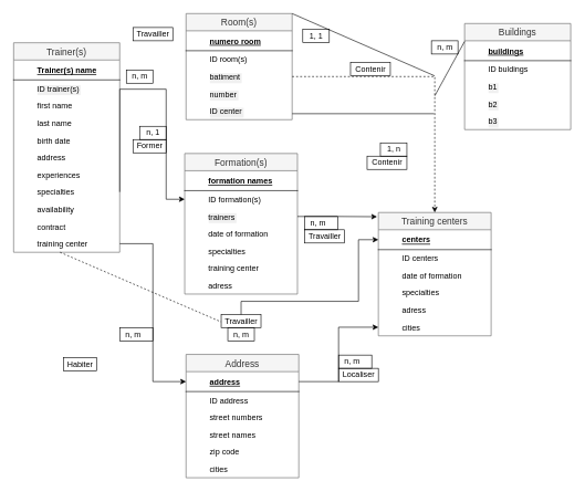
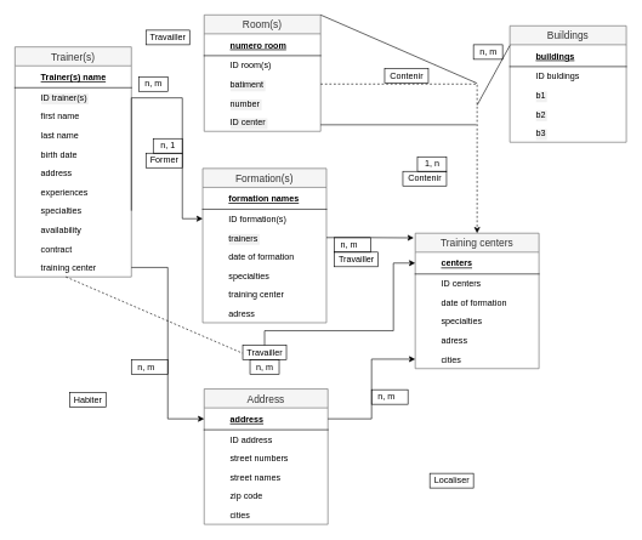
  <mxCell id="0" />
  <mxCell id="1" parent="0" />
  <mxCell id="2" value="" style="group" vertex="1" connectable="0" parent="1"><mxGeometry x="20" width="840" height="700" as="geometry" y="20" /></mxCell>
  <mxCell id="3" value="" style="group" vertex="1" connectable="0" parent="2"><mxGeometry width="840" height="700" as="geometry" /></mxCell>
  <mxCell id="4" value="Trainer(s)" style="swimlane;fontStyle=0;childLayout=stackLayout;horizontal=1;startSize=26;fillColor=#f5f5f5;horizontalStack=0;resizeParent=1;resizeParentMax=0;resizeLast=0;collapsible=1;marginBottom=0;swimlaneFillColor=#ffffff;align=center;fontSize=14;strokeColor=#666666;fontColor=#333333;" vertex="1" parent="3"><mxGeometry y="44" width="160" height="316" as="geometry"><mxRectangle x="-790" width="90" height="26" as="alternateBounds" /></mxGeometry></mxCell>
  <mxCell id="5" value="Trainer(s) name" style="shape=partialRectangle;top=0;left=0;right=0;bottom=1;align=left;verticalAlign=middle;fillColor=none;spacingLeft=34;spacingRight=4;overflow=hidden;rotatable=0;points=[[0,0.5],[1,0.5]];portConstraint=eastwest;dropTarget=0;fontStyle=5;fontSize=12;" vertex="1" parent="4"><mxGeometry y="26" width="160" height="30" as="geometry" /></mxCell>
  <mxCell id="6" value="ID trainer(s)" style="shape=partialRectangle;top=0;left=0;right=0;bottom=0;align=left;verticalAlign=top;fillColor=none;spacingLeft=34;spacingRight=4;overflow=hidden;rotatable=0;points=[[0,0.5],[1,0.5]];portConstraint=eastwest;dropTarget=0;fontSize=12;labelBackgroundColor=#F0F0F0;fontColor=#000000;" vertex="1" parent="4"><mxGeometry y="56" width="160" height="26" as="geometry" /></mxCell>
  <mxCell id="7" value="first name" style="shape=partialRectangle;top=0;left=0;right=0;bottom=0;align=left;verticalAlign=top;fillColor=none;spacingLeft=34;spacingRight=4;overflow=hidden;rotatable=0;points=[[0,0.5],[1,0.5]];portConstraint=eastwest;dropTarget=0;fontSize=12;" vertex="1" parent="4"><mxGeometry y="82" width="160" height="26" as="geometry" /></mxCell>
  <mxCell id="8" value="last name" style="shape=partialRectangle;top=0;left=0;right=0;bottom=0;align=left;verticalAlign=top;fillColor=none;spacingLeft=34;spacingRight=4;overflow=hidden;rotatable=0;points=[[0,0.5],[1,0.5]];portConstraint=eastwest;dropTarget=0;fontSize=12;" vertex="1" parent="4"><mxGeometry y="108" width="160" height="26" as="geometry" /></mxCell>
  <mxCell id="9" value="birth date" style="shape=partialRectangle;top=0;left=0;right=0;bottom=0;align=left;verticalAlign=top;fillColor=none;spacingLeft=34;spacingRight=4;overflow=hidden;rotatable=0;points=[[0,0.5],[1,0.5]];portConstraint=eastwest;dropTarget=0;fontSize=12;" vertex="1" parent="4"><mxGeometry y="134" width="160" height="26" as="geometry" /></mxCell>
  <mxCell id="10" value="address" style="shape=partialRectangle;top=0;left=0;right=0;bottom=0;align=left;verticalAlign=top;fillColor=none;spacingLeft=34;spacingRight=4;overflow=hidden;rotatable=0;points=[[0,0.5],[1,0.5]];portConstraint=eastwest;dropTarget=0;fontSize=12;" vertex="1" parent="4"><mxGeometry y="160" width="160" height="26" as="geometry" /></mxCell>
  <mxCell id="11" value="experiences" style="shape=partialRectangle;top=0;left=0;right=0;bottom=0;align=left;verticalAlign=top;fillColor=none;spacingLeft=34;spacingRight=4;overflow=hidden;rotatable=0;points=[[0,0.5],[1,0.5]];portConstraint=eastwest;dropTarget=0;fontSize=12;" vertex="1" parent="4"><mxGeometry y="186" width="160" height="26" as="geometry" /></mxCell>
  <mxCell id="12" value="specialties" style="shape=partialRectangle;top=0;left=0;right=0;bottom=0;align=left;verticalAlign=top;fillColor=none;spacingLeft=34;spacingRight=4;overflow=hidden;rotatable=0;points=[[0,0.5],[1,0.5]];portConstraint=eastwest;dropTarget=0;fontSize=12;" vertex="1" parent="4"><mxGeometry y="212" width="160" height="26" as="geometry" /></mxCell>
  <mxCell id="13" value="availability" style="shape=partialRectangle;top=0;left=0;right=0;bottom=0;align=left;verticalAlign=top;fillColor=none;spacingLeft=34;spacingRight=4;overflow=hidden;rotatable=0;points=[[0,0.5],[1,0.5]];portConstraint=eastwest;dropTarget=0;fontSize=12;" vertex="1" parent="4"><mxGeometry y="238" width="160" height="26" as="geometry" /></mxCell>
  <mxCell id="14" value="contract" style="shape=partialRectangle;top=0;left=0;right=0;bottom=0;align=left;verticalAlign=top;fillColor=none;spacingLeft=34;spacingRight=4;overflow=hidden;rotatable=0;points=[[0,0.5],[1,0.5]];portConstraint=eastwest;dropTarget=0;fontSize=12;" vertex="1" parent="4"><mxGeometry y="264" width="160" height="26" as="geometry" /></mxCell>
  <mxCell id="15" value="training center" style="shape=partialRectangle;top=0;left=0;right=0;bottom=0;align=left;verticalAlign=top;fillColor=none;spacingLeft=34;spacingRight=4;overflow=hidden;rotatable=0;points=[[0,0.5],[1,0.5]];portConstraint=eastwest;dropTarget=0;fontSize=12;" vertex="1" parent="4"><mxGeometry y="290" width="160" height="26" as="geometry" /></mxCell>
  <mxCell id="16" value="Training centers" style="swimlane;fontStyle=0;childLayout=stackLayout;horizontal=1;startSize=26;fillColor=#f5f5f5;horizontalStack=0;resizeParent=1;resizeParentMax=0;resizeLast=0;collapsible=1;marginBottom=0;swimlaneFillColor=#ffffff;align=center;fontSize=14;strokeColor=#666666;fontColor=#333333;" vertex="1" parent="3"><mxGeometry x="550" y="300" width="170" height="186" as="geometry"><mxRectangle x="-590" width="90" height="26" as="alternateBounds" /></mxGeometry></mxCell>
  <mxCell id="17" value="centers" style="shape=partialRectangle;top=0;left=0;right=0;bottom=1;align=left;verticalAlign=middle;fillColor=none;spacingLeft=34;spacingRight=4;overflow=hidden;rotatable=0;points=[[0,0.5],[1,0.5]];portConstraint=eastwest;dropTarget=0;fontStyle=5;fontSize=12;" vertex="1" parent="16"><mxGeometry y="26" width="170" height="30" as="geometry" /></mxCell>
  <mxCell id="18" value="ID centers" style="shape=partialRectangle;top=0;left=0;right=0;bottom=0;align=left;verticalAlign=top;fillColor=none;spacingLeft=34;spacingRight=4;overflow=hidden;rotatable=0;points=[[0,0.5],[1,0.5]];portConstraint=eastwest;dropTarget=0;fontSize=12;" vertex="1" parent="16"><mxGeometry y="56" width="170" height="26" as="geometry" /></mxCell>
  <mxCell id="19" value="date of formation" style="shape=partialRectangle;top=0;left=0;right=0;bottom=0;align=left;verticalAlign=top;fillColor=none;spacingLeft=34;spacingRight=4;overflow=hidden;rotatable=0;points=[[0,0.5],[1,0.5]];portConstraint=eastwest;dropTarget=0;fontSize=12;" vertex="1" parent="16"><mxGeometry y="82" width="170" height="26" as="geometry" /></mxCell>
  <mxCell id="20" value="specialties" style="shape=partialRectangle;top=0;left=0;right=0;bottom=0;align=left;verticalAlign=top;fillColor=none;spacingLeft=34;spacingRight=4;overflow=hidden;rotatable=0;points=[[0,0.5],[1,0.5]];portConstraint=eastwest;dropTarget=0;fontSize=12;" vertex="1" parent="16"><mxGeometry y="108" width="170" height="26" as="geometry" /></mxCell>
  <mxCell id="21" value="adress" style="shape=partialRectangle;top=0;left=0;right=0;bottom=0;align=left;verticalAlign=top;fillColor=none;spacingLeft=34;spacingRight=4;overflow=hidden;rotatable=0;points=[[0,0.5],[1,0.5]];portConstraint=eastwest;dropTarget=0;fontSize=12;strokeWidth=1;" vertex="1" parent="16"><mxGeometry y="134" width="170" height="26" as="geometry" /></mxCell>
  <mxCell id="22" value="cities" style="shape=partialRectangle;top=0;left=0;right=0;bottom=0;align=left;verticalAlign=top;fillColor=none;spacingLeft=34;spacingRight=4;overflow=hidden;rotatable=0;points=[[0,0.5],[1,0.5]];portConstraint=eastwest;dropTarget=0;fontSize=12;strokeWidth=1;" vertex="1" parent="16"><mxGeometry y="160" width="170" height="26" as="geometry" /></mxCell>
  <mxCell id="23" value="Room(s)" style="swimlane;fontStyle=0;childLayout=stackLayout;horizontal=1;startSize=26;fillColor=#f5f5f5;horizontalStack=0;resizeParent=1;resizeParentMax=0;resizeLast=0;collapsible=1;marginBottom=0;swimlaneFillColor=#ffffff;align=center;fontSize=14;strokeColor=#666666;fontColor=#333333;" vertex="1" parent="3"><mxGeometry x="260" width="160" height="160" as="geometry"><mxRectangle x="-30" width="90" height="26" as="alternateBounds" /></mxGeometry></mxCell>
  <mxCell id="24" value="numero room" style="shape=partialRectangle;top=0;left=0;right=0;bottom=1;align=left;verticalAlign=middle;fillColor=none;spacingLeft=34;spacingRight=4;overflow=hidden;rotatable=0;points=[[0,0.5],[1,0.5]];portConstraint=eastwest;dropTarget=0;fontStyle=5;fontSize=12;" vertex="1" parent="23"><mxGeometry y="26" width="160" height="30" as="geometry" /></mxCell>
  <mxCell id="25" value="ID room(s)" style="shape=partialRectangle;top=0;left=0;right=0;bottom=0;align=left;verticalAlign=top;fillColor=none;spacingLeft=34;spacingRight=4;overflow=hidden;rotatable=0;points=[[0,0.5],[1,0.5]];portConstraint=eastwest;dropTarget=0;fontSize=12;" vertex="1" parent="23"><mxGeometry y="56" width="160" height="26" as="geometry" /></mxCell>
  <mxCell id="26" value="batiment" style="shape=partialRectangle;top=0;left=0;right=0;bottom=0;align=left;verticalAlign=top;fillColor=none;spacingLeft=34;spacingRight=4;overflow=hidden;rotatable=0;points=[[0,0.5],[1,0.5]];portConstraint=eastwest;dropTarget=0;fontSize=12;labelBackgroundColor=#F0F0F0;fontColor=#000000;" vertex="1" parent="23"><mxGeometry y="82" width="160" height="26" as="geometry" /></mxCell>
  <mxCell id="27" value="number" style="shape=partialRectangle;top=0;left=0;right=0;bottom=0;align=left;verticalAlign=top;fillColor=none;spacingLeft=34;spacingRight=4;overflow=hidden;rotatable=0;points=[[0,0.5],[1,0.5]];portConstraint=eastwest;dropTarget=0;fontSize=12;labelBackgroundColor=#F0F0F0;fontColor=#000000;" vertex="1" parent="23"><mxGeometry y="108" width="160" height="26" as="geometry" /></mxCell>
  <mxCell id="28" value="ID center" style="shape=partialRectangle;top=0;left=0;right=0;bottom=0;align=left;verticalAlign=top;fillColor=none;spacingLeft=34;spacingRight=4;overflow=hidden;rotatable=0;points=[[0,0.5],[1,0.5]];portConstraint=eastwest;dropTarget=0;fontSize=12;labelBackgroundColor=#F0F0F0;fontColor=#000000;" vertex="1" parent="23"><mxGeometry y="134" width="160" height="26" as="geometry" /></mxCell>
  <mxCell id="29" value="Formation(s)" style="swimlane;fontStyle=0;childLayout=stackLayout;horizontal=1;startSize=26;fillColor=#f5f5f5;horizontalStack=0;resizeParent=1;resizeParentMax=0;resizeLast=0;collapsible=1;marginBottom=0;swimlaneFillColor=#ffffff;align=center;fontSize=14;strokeColor=#666666;fontColor=#333333;" vertex="1" parent="3"><mxGeometry x="258" y="211" width="170" height="212" as="geometry"><mxRectangle x="-590" width="90" height="26" as="alternateBounds" /></mxGeometry></mxCell>
  <mxCell id="30" value="formation names" style="shape=partialRectangle;top=0;left=0;right=0;bottom=1;align=left;verticalAlign=middle;fillColor=none;spacingLeft=34;spacingRight=4;overflow=hidden;rotatable=0;points=[[0,0.5],[1,0.5]];portConstraint=eastwest;dropTarget=0;fontStyle=5;fontSize=12;" vertex="1" parent="29"><mxGeometry y="26" width="170" height="30" as="geometry" /></mxCell>
  <mxCell id="31" value="ID formation(s)" style="shape=partialRectangle;top=0;left=0;right=0;bottom=0;align=left;verticalAlign=top;fillColor=none;spacingLeft=34;spacingRight=4;overflow=hidden;rotatable=0;points=[[0,0.5],[1,0.5]];portConstraint=eastwest;dropTarget=0;fontSize=12;" vertex="1" parent="29"><mxGeometry y="56" width="170" height="26" as="geometry" /></mxCell>
  <mxCell id="32" value="trainers" style="shape=partialRectangle;top=0;left=0;right=0;bottom=0;align=left;verticalAlign=top;fillColor=none;spacingLeft=34;spacingRight=4;overflow=hidden;rotatable=0;points=[[0,0.5],[1,0.5]];portConstraint=eastwest;dropTarget=0;fontSize=12;labelBackgroundColor=#F0F0F0;fontColor=#000000;" vertex="1" parent="29"><mxGeometry y="82" width="170" height="26" as="geometry" /></mxCell>
  <mxCell id="33" value="date of formation" style="shape=partialRectangle;top=0;left=0;right=0;bottom=0;align=left;verticalAlign=top;fillColor=none;spacingLeft=34;spacingRight=4;overflow=hidden;rotatable=0;points=[[0,0.5],[1,0.5]];portConstraint=eastwest;dropTarget=0;fontSize=12;" vertex="1" parent="29"><mxGeometry y="108" width="170" height="26" as="geometry" /></mxCell>
  <mxCell id="34" value="specialties" style="shape=partialRectangle;top=0;left=0;right=0;bottom=0;align=left;verticalAlign=top;fillColor=none;spacingLeft=34;spacingRight=4;overflow=hidden;rotatable=0;points=[[0,0.5],[1,0.5]];portConstraint=eastwest;dropTarget=0;fontSize=12;" vertex="1" parent="29"><mxGeometry y="134" width="170" height="26" as="geometry" /></mxCell>
  <mxCell id="35" value="training center" style="shape=partialRectangle;top=0;left=0;right=0;bottom=0;align=left;verticalAlign=top;fillColor=none;spacingLeft=34;spacingRight=4;overflow=hidden;rotatable=0;points=[[0,0.5],[1,0.5]];portConstraint=eastwest;dropTarget=0;fontSize=12;strokeWidth=1;" vertex="1" parent="29"><mxGeometry y="160" width="170" height="26" as="geometry" /></mxCell>
  <mxCell id="36" value="adress" style="shape=partialRectangle;top=0;left=0;right=0;bottom=0;align=left;verticalAlign=top;fillColor=none;spacingLeft=34;spacingRight=4;overflow=hidden;rotatable=0;points=[[0,0.5],[1,0.5]];portConstraint=eastwest;dropTarget=0;fontSize=12;strokeWidth=1;" vertex="1" parent="29"><mxGeometry y="186" width="170" height="26" as="geometry" /></mxCell>
  <mxCell id="37" style="edgeStyle=orthogonalEdgeStyle;rounded=0;orthogonalLoop=1;jettySize=auto;html=1;exitX=1;exitY=0.5;exitDx=0;exitDy=0;entryX=-0.012;entryY=0.034;entryDx=0;entryDy=0;entryPerimeter=0;" edge="1" parent="3" source="32" target="16"><mxGeometry relative="1" as="geometry" /></mxCell>
  <mxCell id="38" value="&lt;font color=&quot;#000000&quot;&gt;n, m&lt;/font&gt;m" style="text;html=1;align=center;verticalAlign=middle;resizable=0;points=[];autosize=1;fontColor=#FFFFFF;strokeColor=#000000;" vertex="1" parent="3"><mxGeometry x="439" y="306" width="50" height="20" as="geometry" /></mxCell>
  <mxCell id="39" style="edgeStyle=orthogonalEdgeStyle;rounded=0;orthogonalLoop=1;jettySize=auto;html=1;exitX=1;exitY=0.5;exitDx=0;exitDy=0;entryX=0.5;entryY=0;entryDx=0;entryDy=0;fontColor=#FFFFFF;dashed=1;" edge="1" parent="3" source="26" target="16"><mxGeometry relative="1" as="geometry" /></mxCell>
  <mxCell id="40" value="" style="endArrow=none;html=1;fontColor=#FFFFFF;" edge="1" parent="3"><mxGeometry width="50" height="50" relative="1" as="geometry"><mxPoint x="420" y="151" as="sourcePoint" /><mxPoint x="634" y="151" as="targetPoint" /></mxGeometry></mxCell>
  <mxCell id="41" value="" style="endArrow=none;html=1;fontColor=#FFFFFF;exitX=1;exitY=0;exitDx=0;exitDy=0;" edge="1" parent="3" source="23"><mxGeometry width="50" height="50" relative="1" as="geometry"><mxPoint x="419" y="10" as="sourcePoint" /><mxPoint x="635" y="94" as="targetPoint" /></mxGeometry></mxCell>
  <mxCell id="42" value="&lt;font color=&quot;#000000&quot;&gt;n, m&lt;/font&gt;" style="text;html=1;align=center;verticalAlign=middle;resizable=0;points=[];autosize=1;fontColor=#FFFFFF;strokeColor=#000000;" vertex="1" parent="3"><mxGeometry x="170" y="85" width="40" height="20" as="geometry" /></mxCell>
  <mxCell id="43" value="Travailler" style="text;html=1;align=center;verticalAlign=middle;resizable=0;points=[];autosize=1;fontColor=#000000;strokeColor=#000000;" vertex="1" parent="3"><mxGeometry x="180" y="21" width="60" height="20" as="geometry" /></mxCell>
  <mxCell id="44" value="Contenir" style="text;html=1;align=center;verticalAlign=middle;resizable=0;points=[];autosize=1;fontColor=#000000;strokeColor=#000000;" vertex="1" parent="3"><mxGeometry x="508" y="74" width="60" height="20" as="geometry" /></mxCell>
  <mxCell id="45" value="Travailler" style="text;html=1;align=center;verticalAlign=middle;resizable=0;points=[];autosize=1;fontColor=#000000;strokeColor=#000000;" vertex="1" parent="3"><mxGeometry x="439" y="326" width="60" height="20" as="geometry" /></mxCell>
  <mxCell id="46" value="&lt;font color=&quot;#000000&quot;&gt;n, m&lt;/font&gt;" style="text;html=1;align=center;verticalAlign=middle;resizable=0;points=[];autosize=1;fontColor=#FFFFFF;strokeColor=#000000;" vertex="1" parent="3"><mxGeometry x="323" y="474" width="40" height="20" as="geometry" /></mxCell>
  <mxCell id="47" style="edgeStyle=orthogonalEdgeStyle;rounded=0;orthogonalLoop=1;jettySize=auto;html=1;entryX=0;entryY=0.5;entryDx=0;entryDy=0;fontColor=#000000;" edge="1" parent="3" source="48" target="17"><mxGeometry relative="1" as="geometry"><Array as="points"><mxPoint x="343" y="434" /><mxPoint x="520" y="434" /><mxPoint x="520" y="341" /></Array></mxGeometry></mxCell>
  <mxCell id="48" value="Travailler" style="text;html=1;align=center;verticalAlign=middle;resizable=0;points=[];autosize=1;fontColor=#000000;strokeColor=#000000;" vertex="1" parent="3"><mxGeometry x="313" y="454" width="60" height="20" as="geometry" /></mxCell>
- <mxCell id="49" value="&lt;font color=&quot;#000000&quot;&gt;1, 1&lt;/font&gt;" style="text;html=1;align=center;verticalAlign=middle;resizable=0;points=[];autosize=1;fontColor=#FFFFFF;strokeColor=#000000;" vertex="1" parent="3"><mxGeometry x="436" y="24" width="40" height="20" as="geometry" /></mxCell>
  <mxCell id="50" value="Buildings" style="swimlane;fontStyle=0;childLayout=stackLayout;horizontal=1;startSize=26;fillColor=#f5f5f5;horizontalStack=0;resizeParent=1;resizeParentMax=0;resizeLast=0;collapsible=1;marginBottom=0;swimlaneFillColor=#ffffff;align=center;fontSize=14;strokeColor=#666666;fontColor=#333333;" vertex="1" parent="3"><mxGeometry x="680" y="15" width="160" height="160" as="geometry"><mxRectangle x="-30" width="90" height="26" as="alternateBounds" /></mxGeometry></mxCell>
  <mxCell id="51" value="buildings" style="shape=partialRectangle;top=0;left=0;right=0;bottom=1;align=left;verticalAlign=middle;fillColor=none;spacingLeft=34;spacingRight=4;overflow=hidden;rotatable=0;points=[[0,0.5],[1,0.5]];portConstraint=eastwest;dropTarget=0;fontStyle=5;fontSize=12;" vertex="1" parent="50"><mxGeometry y="26" width="160" height="30" as="geometry" /></mxCell>
  <mxCell id="52" value="ID buldings" style="shape=partialRectangle;top=0;left=0;right=0;bottom=0;align=left;verticalAlign=top;fillColor=none;spacingLeft=34;spacingRight=4;overflow=hidden;rotatable=0;points=[[0,0.5],[1,0.5]];portConstraint=eastwest;dropTarget=0;fontSize=12;" vertex="1" parent="50"><mxGeometry y="56" width="160" height="26" as="geometry" /></mxCell>
  <mxCell id="53" value="b1" style="shape=partialRectangle;top=0;left=0;right=0;bottom=0;align=left;verticalAlign=top;fillColor=none;spacingLeft=34;spacingRight=4;overflow=hidden;rotatable=0;points=[[0,0.5],[1,0.5]];portConstraint=eastwest;dropTarget=0;fontSize=12;labelBackgroundColor=#F0F0F0;fontColor=#000000;" vertex="1" parent="50"><mxGeometry y="82" width="160" height="26" as="geometry" /></mxCell>
  <mxCell id="54" value="b2" style="shape=partialRectangle;top=0;left=0;right=0;bottom=0;align=left;verticalAlign=top;fillColor=none;spacingLeft=34;spacingRight=4;overflow=hidden;rotatable=0;points=[[0,0.5],[1,0.5]];portConstraint=eastwest;dropTarget=0;fontSize=12;labelBackgroundColor=#F0F0F0;fontColor=#000000;" vertex="1" parent="50"><mxGeometry y="108" width="160" height="26" as="geometry" /></mxCell>
  <mxCell id="55" value="b3" style="shape=partialRectangle;top=0;left=0;right=0;bottom=0;align=left;verticalAlign=top;fillColor=none;spacingLeft=34;spacingRight=4;overflow=hidden;rotatable=0;points=[[0,0.5],[1,0.5]];portConstraint=eastwest;dropTarget=0;fontSize=12;labelBackgroundColor=#F0F0F0;fontColor=#000000;" vertex="1" parent="50"><mxGeometry y="134" width="160" height="26" as="geometry" /></mxCell>
  <mxCell id="56" value="" style="endArrow=none;html=1;fontColor=#000000;entryX=0;entryY=0.033;entryDx=0;entryDy=0;entryPerimeter=0;" edge="1" parent="3" target="51"><mxGeometry width="50" height="50" relative="1" as="geometry"><mxPoint x="635" y="124" as="sourcePoint" /><mxPoint x="685" y="74" as="targetPoint" /></mxGeometry></mxCell>
  <mxCell id="57" style="edgeStyle=orthogonalEdgeStyle;rounded=0;orthogonalLoop=1;jettySize=auto;html=1;exitX=1;exitY=0.5;exitDx=0;exitDy=0;entryX=0;entryY=0.5;entryDx=0;entryDy=0;fontColor=#000000;" edge="1" parent="3" source="12" target="31"><mxGeometry relative="1" as="geometry"><Array as="points"><mxPoint x="160" y="114" /><mxPoint x="230" y="114" /><mxPoint x="230" y="280" /></Array></mxGeometry></mxCell>
  <mxCell id="58" value="&lt;font color=&quot;#000000&quot;&gt;n, 1&lt;/font&gt;" style="text;html=1;align=center;verticalAlign=middle;resizable=0;points=[];autosize=1;fontColor=#FFFFFF;strokeColor=#000000;" vertex="1" parent="3"><mxGeometry x="190" y="170" width="40" height="20" as="geometry" /></mxCell>
  <mxCell id="59" value="Former" style="text;html=1;align=center;verticalAlign=middle;resizable=0;points=[];autosize=1;fontColor=#000000;strokeColor=#000000;" vertex="1" parent="3"><mxGeometry x="180" y="190" width="50" height="20" as="geometry" /></mxCell>
  <mxCell id="60" value="" style="endArrow=none;html=1;fontColor=#000000;entryX=0;entryY=0.55;entryDx=0;entryDy=0;entryPerimeter=0;dashed=1;" edge="1" parent="3" target="48"><mxGeometry width="50" height="50" relative="1" as="geometry"><mxPoint x="70" y="360" as="sourcePoint" /><mxPoint x="110" y="430" as="targetPoint" /></mxGeometry></mxCell>
  <mxCell id="61" value="Address" style="swimlane;fontStyle=0;childLayout=stackLayout;horizontal=1;startSize=26;fillColor=#f5f5f5;horizontalStack=0;resizeParent=1;resizeParentMax=0;resizeLast=0;collapsible=1;marginBottom=0;swimlaneFillColor=#ffffff;align=center;fontSize=14;strokeColor=#666666;fontColor=#333333;" vertex="1" parent="3"><mxGeometry x="260" y="514" width="170" height="186" as="geometry"><mxRectangle x="-590" width="90" height="26" as="alternateBounds" /></mxGeometry></mxCell>
  <mxCell id="62" value="address" style="shape=partialRectangle;top=0;left=0;right=0;bottom=1;align=left;verticalAlign=middle;fillColor=none;spacingLeft=34;spacingRight=4;overflow=hidden;rotatable=0;points=[[0,0.5],[1,0.5]];portConstraint=eastwest;dropTarget=0;fontStyle=5;fontSize=12;" vertex="1" parent="61"><mxGeometry y="26" width="170" height="30" as="geometry" /></mxCell>
  <mxCell id="63" value="ID address" style="shape=partialRectangle;top=0;left=0;right=0;bottom=0;align=left;verticalAlign=top;fillColor=none;spacingLeft=34;spacingRight=4;overflow=hidden;rotatable=0;points=[[0,0.5],[1,0.5]];portConstraint=eastwest;dropTarget=0;fontSize=12;" vertex="1" parent="61"><mxGeometry y="56" width="170" height="26" as="geometry" /></mxCell>
  <mxCell id="64" value="street numbers" style="shape=partialRectangle;top=0;left=0;right=0;bottom=0;align=left;verticalAlign=top;fillColor=none;spacingLeft=34;spacingRight=4;overflow=hidden;rotatable=0;points=[[0,0.5],[1,0.5]];portConstraint=eastwest;dropTarget=0;fontSize=12;" vertex="1" parent="61"><mxGeometry y="82" width="170" height="26" as="geometry" /></mxCell>
  <mxCell id="65" value="street names" style="shape=partialRectangle;top=0;left=0;right=0;bottom=0;align=left;verticalAlign=top;fillColor=none;spacingLeft=34;spacingRight=4;overflow=hidden;rotatable=0;points=[[0,0.5],[1,0.5]];portConstraint=eastwest;dropTarget=0;fontSize=12;" vertex="1" parent="61"><mxGeometry y="108" width="170" height="26" as="geometry" /></mxCell>
  <mxCell id="66" value="zip code" style="shape=partialRectangle;top=0;left=0;right=0;bottom=0;align=left;verticalAlign=top;fillColor=none;spacingLeft=34;spacingRight=4;overflow=hidden;rotatable=0;points=[[0,0.5],[1,0.5]];portConstraint=eastwest;dropTarget=0;fontSize=12;strokeWidth=1;" vertex="1" parent="61"><mxGeometry y="134" width="170" height="26" as="geometry" /></mxCell>
  <mxCell id="67" value="cities" style="shape=partialRectangle;top=0;left=0;right=0;bottom=0;align=left;verticalAlign=top;fillColor=none;spacingLeft=34;spacingRight=4;overflow=hidden;rotatable=0;points=[[0,0.5],[1,0.5]];portConstraint=eastwest;dropTarget=0;fontSize=12;strokeWidth=1;" vertex="1" parent="61"><mxGeometry y="160" width="170" height="26" as="geometry" /></mxCell>
  <mxCell id="68" style="edgeStyle=orthogonalEdgeStyle;rounded=0;orthogonalLoop=1;jettySize=auto;html=1;exitX=1;exitY=0.5;exitDx=0;exitDy=0;entryX=0;entryY=0.5;entryDx=0;entryDy=0;fontColor=#000000;" edge="1" parent="3" source="15" target="62"><mxGeometry relative="1" as="geometry" /></mxCell>
  <mxCell id="69" style="edgeStyle=orthogonalEdgeStyle;rounded=0;orthogonalLoop=1;jettySize=auto;html=1;exitX=1;exitY=0.5;exitDx=0;exitDy=0;entryX=0;entryY=0.5;entryDx=0;entryDy=0;fontColor=#000000;" edge="1" parent="3" source="62" target="22"><mxGeometry relative="1" as="geometry" /></mxCell>
  <mxCell id="70" value="&lt;font color=&quot;#000000&quot;&gt;n, m&lt;/font&gt;m" style="text;html=1;align=center;verticalAlign=middle;resizable=0;points=[];autosize=1;fontColor=#FFFFFF;strokeColor=#000000;" vertex="1" parent="3"><mxGeometry x="160" y="474" width="50" height="20" as="geometry" /></mxCell>
  <mxCell id="71" value="Habiter" style="text;html=1;align=center;verticalAlign=middle;resizable=0;points=[];autosize=1;fontColor=#000000;strokeColor=#000000;" vertex="1" parent="3"><mxGeometry x="75" y="519" width="50" height="20" as="geometry" /></mxCell>
  <mxCell id="72" value="&lt;font color=&quot;#000000&quot;&gt;n, m&lt;/font&gt;m" style="text;html=1;align=center;verticalAlign=middle;resizable=0;points=[];autosize=1;fontColor=#FFFFFF;strokeColor=#000000;" vertex="1" parent="3"><mxGeometry x="490" y="515" width="50" height="20" as="geometry" /></mxCell>
- <mxCell id="73" value="Localiser" style="text;html=1;align=center;verticalAlign=middle;resizable=0;points=[];autosize=1;fontColor=#000000;strokeColor=#000000;" vertex="1" parent="3"><mxGeometry x="490" y="535" width="60" height="20" as="geometry" /></mxCell>
+ <mxCell id="73" value="Localiser" style="text;html=1;align=center;verticalAlign=middle;resizable=0;points=[];autosize=1;fontColor=#000000;strokeColor=#000000;" vertex="1" parent="3"><mxGeometry x="570" y="630" width="60" height="20" as="geometry" /></mxCell>
  <mxCell id="74" value="&lt;font color=&quot;#000000&quot;&gt;n, m&lt;/font&gt;" style="text;html=1;align=center;verticalAlign=middle;resizable=0;points=[];autosize=1;fontColor=#FFFFFF;strokeColor=#000000;" vertex="1" parent="3"><mxGeometry x="630" y="41" width="40" height="20" as="geometry" /></mxCell>
  <mxCell id="75" value="1, n" style="text;html=1;align=center;verticalAlign=middle;resizable=0;points=[];autosize=1;fontColor=#000000;strokeColor=#000000;" vertex="1" parent="3"><mxGeometry x="553" y="195" width="40" height="20" as="geometry" /></mxCell>
  <mxCell id="76" value="Contenir" style="text;html=1;align=center;verticalAlign=middle;resizable=0;points=[];autosize=1;fontColor=#000000;strokeColor=#000000;" vertex="1" parent="3"><mxGeometry x="533" y="215" width="60" height="20" as="geometry" /></mxCell>
